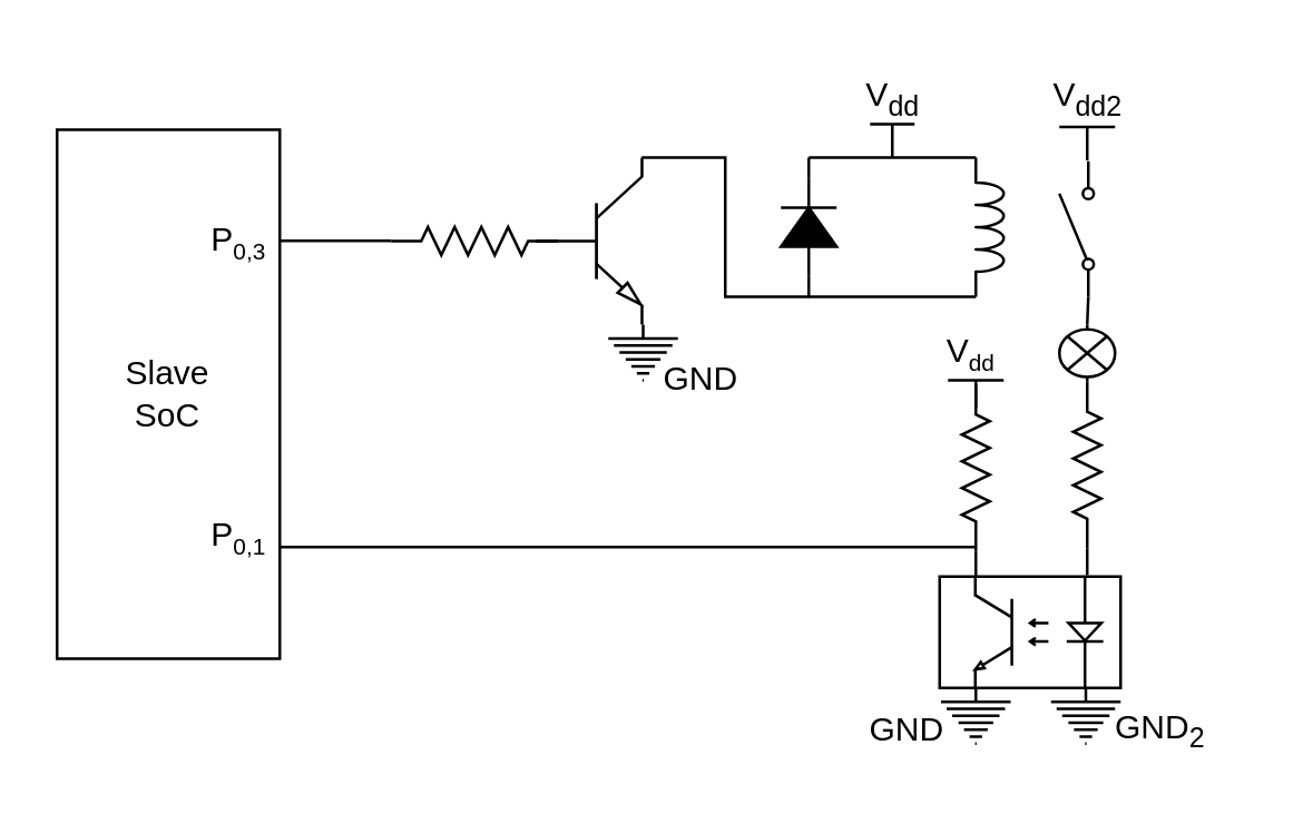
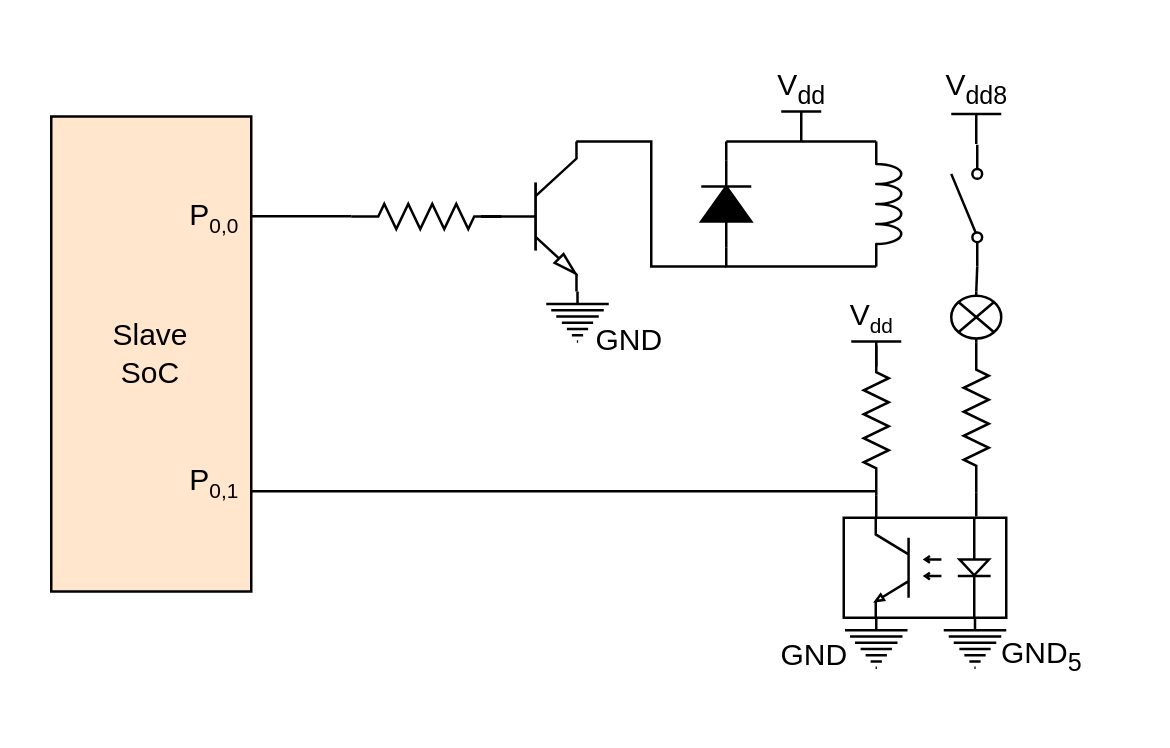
  <mxCell id="0" />
  <mxCell id="1" parent="0" />
- <mxCell id="2" value="Slave&lt;div&gt;SoC&lt;/div&gt;" style="rounded=0;whiteSpace=wrap;html=1;" parent="1" vertex="1"><mxGeometry x="20" y="46" width="80" height="190" as="geometry" /></mxCell>
+ <mxCell id="2" value="Slave&lt;div&gt;SoC&lt;/div&gt;" style="rounded=0;whiteSpace=wrap;html=1;fillColor=#ffe6cc;" parent="1" vertex="1"><mxGeometry x="20" y="46" width="80" height="190" as="geometry" /></mxCell>
  <mxCell id="3" value="" style="endArrow=none;html=1;rounded=0;entryX=0.974;entryY=0.496;entryDx=0;entryDy=0;entryPerimeter=0;exitX=1;exitY=0.789;exitDx=0;exitDy=0;exitPerimeter=0;" parent="1" source="2" target="8" edge="1"><mxGeometry width="50" height="50" relative="1" as="geometry"><mxPoint x="130" y="196" as="sourcePoint" /><mxPoint x="290" y="196.5" as="targetPoint" /></mxGeometry></mxCell>
  <mxCell id="4" value="" style="pointerEvents=1;verticalLabelPosition=bottom;shadow=0;dashed=0;align=center;html=1;verticalAlign=top;shape=mxgraph.electrical.resistors.resistor_2;" parent="1" vertex="1"><mxGeometry x="140" y="81" width="60" height="10" as="geometry" /></mxCell>
  <mxCell id="5" value="" style="verticalLabelPosition=bottom;shadow=0;dashed=0;align=center;html=1;verticalAlign=top;shape=mxgraph.electrical.transistors.npn_transistor_5;" parent="1" vertex="1"><mxGeometry x="191" y="56" width="40" height="60" as="geometry" /></mxCell>
  <mxCell id="6" value="" style="endArrow=none;html=1;rounded=0;entryX=0;entryY=0.5;entryDx=0;entryDy=0;entryPerimeter=0;exitX=1;exitY=0.5;exitDx=0;exitDy=0;exitPerimeter=0;" parent="1" source="4" target="5" edge="1"><mxGeometry width="50" height="50" relative="1" as="geometry"><mxPoint x="131" y="76" as="sourcePoint" /><mxPoint x="181" y="26" as="targetPoint" /></mxGeometry></mxCell>
  <mxCell id="7" value="" style="edgeStyle=orthogonalEdgeStyle;rounded=0;orthogonalLoop=1;jettySize=auto;html=1;" parent="1" target="28" edge="1"><mxGeometry relative="1" as="geometry"><mxPoint x="350" y="210.5" as="sourcePoint" /></mxGeometry></mxCell>
  <mxCell id="8" value="" style="pointerEvents=1;verticalLabelPosition=bottom;shadow=0;dashed=0;align=center;html=1;verticalAlign=top;shape=mxgraph.electrical.resistors.resistor_2;direction=south;" parent="1" vertex="1"><mxGeometry x="345" y="137.5" width="10" height="60" as="geometry" /></mxCell>
  <mxCell id="9" value="" style="html=1;shape=mxgraph.electrical.electro-mechanical.singleSwitch;aspect=fixed;elSwitchState=off;direction=north;" parent="1" vertex="1"><mxGeometry x="380" y="57.25" width="13" height="48.75" as="geometry" /></mxCell>
  <mxCell id="10" value="V&lt;sub&gt;dd&lt;/sub&gt;" style="verticalLabelPosition=top;verticalAlign=bottom;shape=mxgraph.electrical.signal_sources.vdd;shadow=0;dashed=0;align=center;strokeWidth=1;fontSize=24;html=1;flipV=1;noLabel=1;" parent="1" vertex="1"><mxGeometry x="380" y="45" width="20" height="12" as="geometry" /></mxCell>
- <mxCell id="11" value="V&lt;sub&gt;dd2&lt;/sub&gt;" style="text;html=1;align=center;verticalAlign=middle;resizable=0;points=[];autosize=1;strokeColor=none;fillColor=none;" parent="1" vertex="1"><mxGeometry x="365" y="20.25" width="50" height="30" as="geometry" /></mxCell>
+ <mxCell id="11" value="V&lt;sub&gt;dd8&lt;/sub&gt;" style="text;html=1;align=center;verticalAlign=middle;resizable=0;points=[];autosize=1;strokeColor=none;fillColor=none;" parent="1" vertex="1"><mxGeometry x="365" y="20.25" width="50" height="30" as="geometry" /></mxCell>
  <mxCell id="12" value="" style="endArrow=none;html=1;rounded=0;exitX=1;exitY=0.786;exitDx=0;exitDy=0;exitPerimeter=0;entryX=0;entryY=0.5;entryDx=0;entryDy=0;" parent="1" edge="1"><mxGeometry width="50" height="50" relative="1" as="geometry"><mxPoint x="100" y="85.88" as="sourcePoint" /><mxPoint x="140" y="85.88" as="targetPoint" /></mxGeometry></mxCell>
  <mxCell id="13" value="" style="pointerEvents=1;fillColor=strokeColor;verticalLabelPosition=bottom;shadow=0;dashed=0;align=center;html=1;verticalAlign=top;shape=mxgraph.electrical.diodes.diode;direction=north;" parent="1" vertex="1"><mxGeometry x="280" y="63.5" width="20" height="35" as="geometry" /></mxCell>
  <mxCell id="14" value="" style="pointerEvents=1;verticalLabelPosition=bottom;shadow=0;dashed=0;align=center;html=1;verticalAlign=top;shape=mxgraph.electrical.inductors.inductor_3;direction=south;" parent="1" vertex="1"><mxGeometry x="350" y="56" width="10" height="50" as="geometry" /></mxCell>
  <mxCell id="15" value="" style="endArrow=none;html=1;rounded=0;entryX=1;entryY=1;entryDx=0;entryDy=0;entryPerimeter=0;exitX=0;exitY=0.5;exitDx=0;exitDy=0;exitPerimeter=0;" parent="1" source="13" target="14" edge="1"><mxGeometry width="50" height="50" relative="1" as="geometry"><mxPoint x="290" y="106" as="sourcePoint" /><mxPoint x="330" y="106" as="targetPoint" /><Array as="points"><mxPoint x="290" y="106" /></Array></mxGeometry></mxCell>
  <mxCell id="16" value="" style="endArrow=none;html=1;rounded=0;exitX=1;exitY=0.5;exitDx=0;exitDy=0;exitPerimeter=0;" parent="1" source="13" edge="1"><mxGeometry width="50" height="50" relative="1" as="geometry"><mxPoint x="110" y="-14" as="sourcePoint" /><mxPoint x="290" y="56" as="targetPoint" /></mxGeometry></mxCell>
  <mxCell id="17" value="V&lt;sub&gt;dd&lt;/sub&gt;" style="verticalLabelPosition=top;verticalAlign=bottom;shape=mxgraph.electrical.signal_sources.vdd;shadow=0;dashed=0;align=center;strokeWidth=1;fontSize=24;html=1;flipV=1;noLabel=1;" parent="1" vertex="1"><mxGeometry x="312" y="44" width="16" height="12" as="geometry" /></mxCell>
  <mxCell id="18" value="" style="endArrow=none;html=1;rounded=0;entryX=0;entryY=1;entryDx=0;entryDy=0;entryPerimeter=0;" parent="1" target="14" edge="1"><mxGeometry width="50" height="50" relative="1" as="geometry"><mxPoint x="290" y="56" as="sourcePoint" /><mxPoint x="160" y="36" as="targetPoint" /></mxGeometry></mxCell>
  <mxCell id="19" value="" style="endArrow=none;html=1;rounded=0;exitX=1;exitY=0;exitDx=0;exitDy=0;exitPerimeter=0;" parent="1" edge="1"><mxGeometry width="50" height="50" relative="1" as="geometry"><mxPoint x="230" y="56" as="sourcePoint" /><mxPoint x="290" y="106" as="targetPoint" /><Array as="points"><mxPoint x="260" y="56" /><mxPoint x="260" y="106" /></Array></mxGeometry></mxCell>
  <mxCell id="20" value="V&lt;sub&gt;dd&lt;/sub&gt;" style="text;html=1;align=center;verticalAlign=middle;resizable=1;points=[];autosize=1;strokeColor=none;fillColor=none;strokeWidth=1;" parent="1" vertex="1"><mxGeometry x="300" y="25.25" width="40" height="20" as="geometry" /></mxCell>
  <mxCell id="21" value="GND" style="text;html=1;align=center;verticalAlign=middle;resizable=0;points=[];autosize=1;strokeColor=none;fillColor=none;" parent="1" vertex="1"><mxGeometry x="226" y="121" width="50" height="30" as="geometry" /></mxCell>
- <mxCell id="22" value="P&lt;span style=&quot;font-size: 10px;&quot;&gt;&lt;sub&gt;0,3&lt;/sub&gt;&lt;/span&gt;" style="text;html=1;align=center;verticalAlign=middle;resizable=1;points=[];autosize=1;strokeColor=none;fillColor=none;" parent="1" vertex="1"><mxGeometry x="65" y="71" width="40" height="30" as="geometry" /></mxCell>
+ <mxCell id="22" value="P&lt;span style=&quot;font-size: 10px;&quot;&gt;&lt;sub&gt;0,0&lt;/sub&gt;&lt;/span&gt;" style="text;html=1;align=center;verticalAlign=middle;resizable=1;points=[];autosize=1;strokeColor=none;fillColor=none;" parent="1" vertex="1"><mxGeometry x="65" y="71" width="40" height="30" as="geometry" /></mxCell>
  <mxCell id="23" value="P&lt;span style=&quot;font-size: 10px;&quot;&gt;&lt;sub&gt;0,1&lt;/sub&gt;&lt;/span&gt;" style="text;html=1;align=center;verticalAlign=middle;resizable=1;points=[];autosize=1;strokeColor=none;fillColor=none;" parent="1" vertex="1"><mxGeometry x="65" y="176.5" width="40" height="30" as="geometry" /></mxCell>
  <mxCell id="24" value="" style="pointerEvents=1;verticalLabelPosition=bottom;shadow=0;dashed=0;align=center;html=1;verticalAlign=top;shape=mxgraph.electrical.miscellaneous.light_bulb;direction=south;" parent="1" vertex="1"><mxGeometry x="380" y="116" width="20" height="20.5" as="geometry" /></mxCell>
  <mxCell id="25" value="V&lt;sub&gt;dd&lt;/sub&gt;" style="verticalLabelPosition=top;verticalAlign=bottom;shape=mxgraph.electrical.signal_sources.vdd;shadow=0;dashed=0;align=center;strokeWidth=1;fontSize=24;html=1;flipV=1;noLabel=1;" parent="1" vertex="1"><mxGeometry x="340" y="136" width="20" height="10" as="geometry" /></mxCell>
  <mxCell id="26" value="" style="pointerEvents=1;verticalLabelPosition=bottom;shadow=0;dashed=0;align=center;html=1;verticalAlign=top;shape=mxgraph.electrical.signal_sources.protective_earth;fontFamily=Helvetica;fontSize=12;fontColor=default;autosize=1;resizable=1;fillColor=none;gradientColor=none;" parent="1" vertex="1"><mxGeometry x="337.5" y="246.5" width="25" height="20" as="geometry" /></mxCell>
  <mxCell id="27" value="V&lt;span style=&quot;font-size: 10px;&quot;&gt;&lt;sub&gt;dd&lt;/sub&gt;&lt;/span&gt;" style="text;html=1;align=center;verticalAlign=middle;resizable=1;points=[];autosize=1;strokeColor=none;fillColor=none;" parent="1" vertex="1"><mxGeometry x="328" y="111.25" width="40" height="30" as="geometry" /></mxCell>
  <mxCell id="28" value="" style="verticalLabelPosition=bottom;shadow=0;dashed=0;align=center;html=1;verticalAlign=top;shape=mxgraph.electrical.opto_electronics.opto-coupler;aspect=fixed;flipV=0;flipH=1;" parent="1" vertex="1"><mxGeometry x="337" y="206.5" width="65" height="40" as="geometry" /></mxCell>
  <mxCell id="29" value="" style="pointerEvents=1;verticalLabelPosition=bottom;shadow=0;dashed=0;align=center;html=1;verticalAlign=top;shape=mxgraph.electrical.resistors.resistor_2;direction=south;" parent="1" vertex="1"><mxGeometry x="385" y="136.5" width="10" height="60" as="geometry" /></mxCell>
  <mxCell id="30" value="" style="endArrow=none;html=1;rounded=0;entryX=0;entryY=0.8;entryDx=0;entryDy=0;" parent="1" target="9" edge="1"><mxGeometry width="50" height="50" relative="1" as="geometry"><mxPoint x="390" y="116" as="sourcePoint" /><mxPoint x="443" y="75.75" as="targetPoint" /></mxGeometry></mxCell>
  <mxCell id="31" value="" style="pointerEvents=1;verticalLabelPosition=bottom;shadow=0;dashed=0;align=center;html=1;verticalAlign=top;shape=mxgraph.electrical.signal_sources.protective_earth;fontFamily=Helvetica;fontSize=12;fontColor=default;autosize=1;resizable=1;fillColor=none;gradientColor=none;" parent="1" vertex="1"><mxGeometry x="377" y="246.5" width="25" height="20" as="geometry" /></mxCell>
  <mxCell id="32" value="" style="pointerEvents=1;verticalLabelPosition=bottom;shadow=0;dashed=0;align=center;html=1;verticalAlign=top;shape=mxgraph.electrical.signal_sources.protective_earth;fontFamily=Helvetica;fontSize=12;fontColor=default;autosize=1;resizable=1;fillColor=none;gradientColor=none;" parent="1" vertex="1"><mxGeometry x="218" y="116" width="25" height="20" as="geometry" /></mxCell>
  <mxCell id="33" value="GND" style="text;html=1;align=center;verticalAlign=middle;resizable=0;points=[];autosize=1;strokeColor=none;fillColor=none;" parent="1" vertex="1"><mxGeometry x="300" y="246.5" width="50" height="30" as="geometry" /></mxCell>
  <mxCell id="34" value="" style="endArrow=none;html=1;rounded=0;entryX=1;entryY=0.5;entryDx=0;entryDy=0;entryPerimeter=0;exitX=0.8;exitY=0;exitDx=0;exitDy=0;exitPerimeter=0;" parent="1" source="28" target="8" edge="1"><mxGeometry width="50" height="50" relative="1" as="geometry"><mxPoint x="320" y="206" as="sourcePoint" /><mxPoint x="370" y="156" as="targetPoint" /></mxGeometry></mxCell>
  <mxCell id="35" value="" style="endArrow=none;html=1;rounded=0;entryX=1;entryY=0.5;entryDx=0;entryDy=0;entryPerimeter=0;" parent="1" target="29" edge="1"><mxGeometry width="50" height="50" relative="1" as="geometry"><mxPoint x="390" y="206" as="sourcePoint" /><mxPoint x="370" y="156" as="targetPoint" /></mxGeometry></mxCell>
- <mxCell id="36" value="GND&lt;sub&gt;2&lt;/sub&gt;" style="text;html=1;align=center;verticalAlign=middle;resizable=0;points=[];autosize=1;strokeColor=none;fillColor=none;" parent="1" vertex="1"><mxGeometry x="386" y="246.5" width="60" height="30" as="geometry" /></mxCell>
+ <mxCell id="36" value="GND&lt;sub&gt;5&lt;/sub&gt;" style="text;html=1;align=center;verticalAlign=middle;resizable=0;points=[];autosize=1;strokeColor=none;fillColor=none;" parent="1" vertex="1"><mxGeometry x="386" y="246.5" width="60" height="30" as="geometry" /></mxCell>
